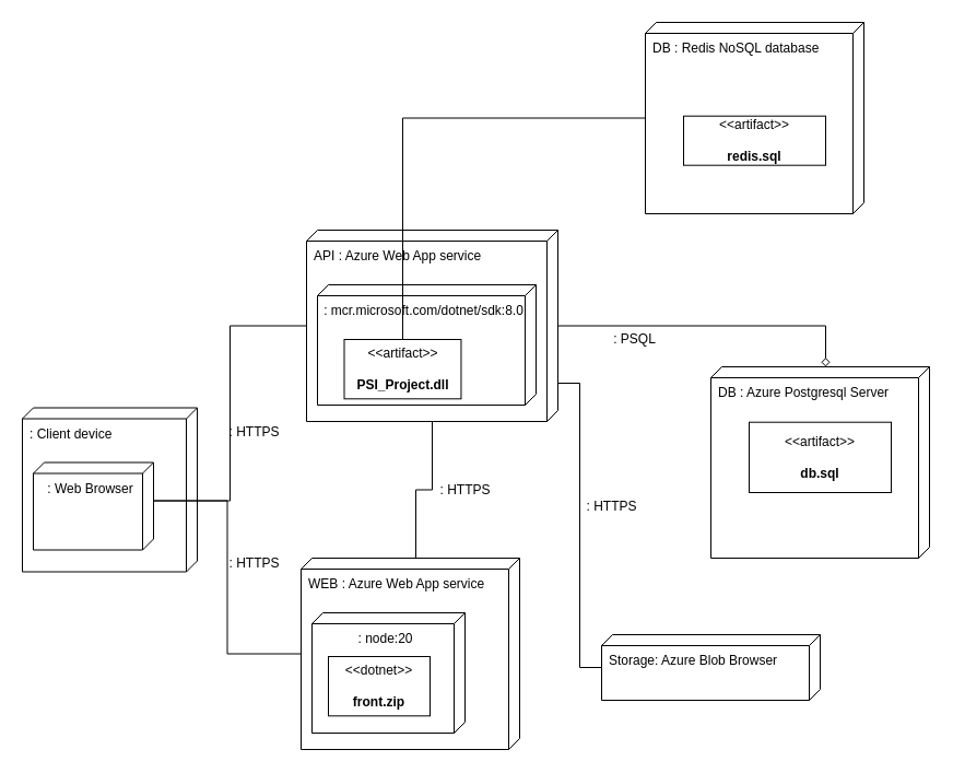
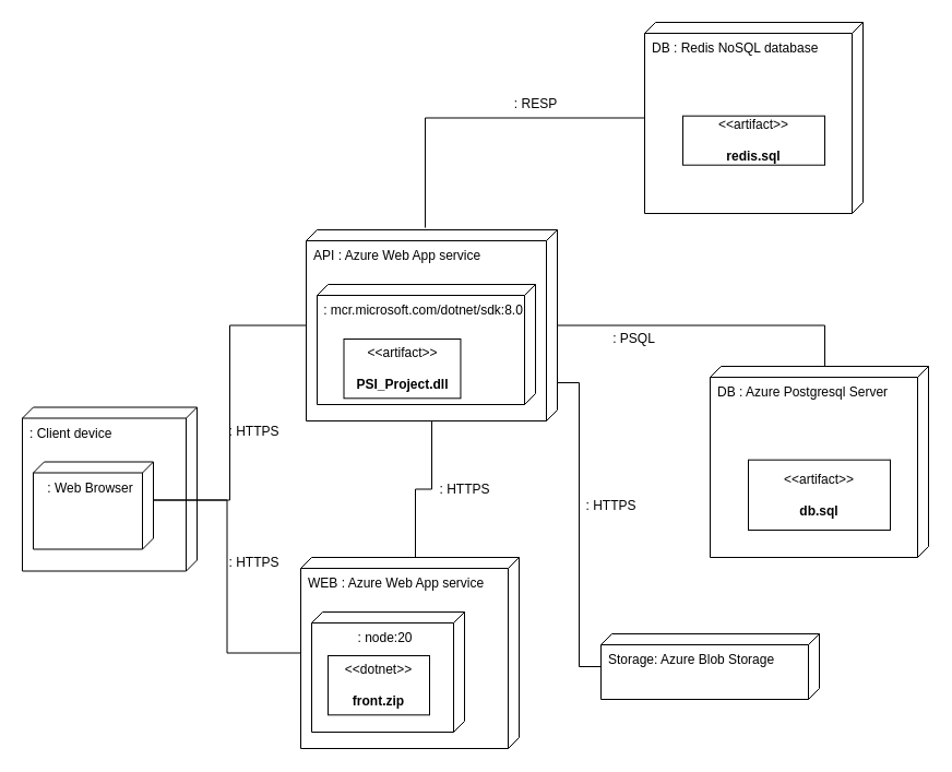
  <mxCell id="0" />
  <mxCell id="1" parent="0" />
  <mxCell id="2" value="API : Azure Web App service" style="verticalAlign=top;align=left;shape=cube;size=10;direction=south;fontStyle=0;html=1;boundedLbl=1;spacingLeft=5;whiteSpace=wrap;" parent="1" vertex="1"><mxGeometry x="280" y="210" width="230" height="175" as="geometry" /></mxCell>
  <mxCell id="3" value=": mcr.microsoft.com/dotnet/sdk:8.0" style="verticalAlign=top;align=center;shape=cube;size=10;direction=south;html=1;boundedLbl=1;spacingLeft=5;whiteSpace=wrap;" parent="2" vertex="1"><mxGeometry width="200" height="110" relative="1" as="geometry"><mxPoint x="10" y="50" as="offset" /></mxGeometry></mxCell>
  <mxCell id="4" value="&amp;lt;&amp;lt;artifact&amp;gt;&amp;gt;&lt;br&gt;&lt;br&gt;&lt;div&gt;&lt;b&gt;PSI_Project.dll&lt;/b&gt;&lt;/div&gt;" style="html=1;align=center;verticalAlign=middle;dashed=0;whiteSpace=wrap;" parent="2" vertex="1"><mxGeometry x="34.5" y="100" width="106.95" height="54.31" as="geometry" /></mxCell>
  <mxCell id="5" value="WEB : Azure Web App service" style="verticalAlign=top;align=left;shape=cube;size=10;direction=south;fontStyle=0;html=1;boundedLbl=1;spacingLeft=5;whiteSpace=wrap;" parent="1" vertex="1"><mxGeometry x="275" y="510" width="200" height="175" as="geometry" /></mxCell>
  <mxCell id="6" value=": node:20" style="verticalAlign=top;align=center;shape=cube;size=10;direction=south;html=1;boundedLbl=1;spacingLeft=5;whiteSpace=wrap;" parent="5" vertex="1"><mxGeometry width="140" height="110" relative="1" as="geometry"><mxPoint x="10" y="50" as="offset" /></mxGeometry></mxCell>
  <mxCell id="7" value="&amp;lt;&amp;lt;dotnet&amp;gt;&amp;gt;&lt;br&gt;&lt;br&gt;&lt;b&gt;front.zip&lt;/b&gt;" style="html=1;align=center;verticalAlign=middle;dashed=0;whiteSpace=wrap;" parent="5" vertex="1"><mxGeometry x="25" y="90" width="93" height="54.31" as="geometry" /></mxCell>
  <mxCell id="8" value="DB : Azure Postgresql Server" style="verticalAlign=top;align=left;shape=cube;size=10;direction=south;fontStyle=0;html=1;boundedLbl=1;spacingLeft=5;whiteSpace=wrap;" parent="1" vertex="1"><mxGeometry x="650" y="335" width="200" height="175" as="geometry" /></mxCell>
- <mxCell id="9" value="&amp;lt;&amp;lt;artifact&amp;gt;&amp;gt;&lt;br&gt;&lt;br&gt;&lt;b&gt;db.sql&lt;/b&gt;" style="html=1;align=center;verticalAlign=middle;dashed=0;whiteSpace=wrap;" parent="8" vertex="1"><mxGeometry x="35" y="50.69" width="130" height="64.31" as="geometry" /></mxCell>
- <mxCell id="10" style="edgeStyle=orthogonalEdgeStyle;rounded=0;orthogonalLoop=1;jettySize=auto;html=1;entryX=0;entryY=0;entryDx=0;entryDy=95;entryPerimeter=0;endArrow=diamond;endFill=0;" parent="1" source="2" target="8" edge="1"><mxGeometry relative="1" as="geometry" /></mxCell>
+ <mxCell id="9" value="&amp;lt;&amp;lt;artifact&amp;gt;&amp;gt;&lt;br&gt;&lt;br&gt;&lt;b&gt;db.sql&lt;/b&gt;" style="html=1;align=center;verticalAlign=middle;dashed=0;whiteSpace=wrap;" parent="8" vertex="1"><mxGeometry x="35" y="85.69" width="130" height="64.31" as="geometry" /></mxCell>
+ <mxCell id="10" style="edgeStyle=orthogonalEdgeStyle;rounded=0;orthogonalLoop=1;jettySize=auto;html=1;entryX=0;entryY=0;entryDx=0;entryDy=95;entryPerimeter=0;endArrow=none;endFill=0;" parent="1" source="2" target="8" edge="1"><mxGeometry relative="1" as="geometry" /></mxCell>
  <mxCell id="11" value=": PSQL" style="text;html=1;align=center;verticalAlign=middle;resizable=0;points=[];autosize=1;strokeColor=none;fillColor=none;" parent="1" vertex="1"><mxGeometry x="550" y="295" width="60" height="30" as="geometry" /></mxCell>
  <mxCell id="12" style="edgeStyle=orthogonalEdgeStyle;rounded=0;orthogonalLoop=1;jettySize=auto;html=1;entryX=0;entryY=0;entryDx=0;entryDy=95;entryPerimeter=0;endArrow=none;endFill=0;" parent="1" source="2" target="5" edge="1"><mxGeometry relative="1" as="geometry" /></mxCell>
  <mxCell id="13" value=": HTTPS" style="text;html=1;align=center;verticalAlign=middle;resizable=0;points=[];autosize=1;strokeColor=none;fillColor=none;" parent="1" vertex="1"><mxGeometry x="390" y="432.5" width="70" height="30" as="geometry" /></mxCell>
  <mxCell id="14" value=": Client device" style="verticalAlign=top;align=left;shape=cube;size=10;direction=south;fontStyle=0;html=1;boundedLbl=1;spacingLeft=5;whiteSpace=wrap;" parent="1" vertex="1"><mxGeometry x="20" y="372.5" width="160" height="150" as="geometry" /></mxCell>
  <mxCell id="15" value=": Web Browser" style="verticalAlign=top;align=center;shape=cube;size=10;direction=south;html=1;boundedLbl=1;spacingLeft=5;whiteSpace=wrap;" parent="14" vertex="1"><mxGeometry width="110" height="80" relative="1" as="geometry"><mxPoint x="10" y="50" as="offset" /></mxGeometry></mxCell>
  <mxCell id="16" value=": HTTPS" style="text;html=1;align=center;verticalAlign=middle;resizable=0;points=[];autosize=1;strokeColor=none;fillColor=none;" parent="1" vertex="1"><mxGeometry x="197" y="500" width="70" height="30" as="geometry" /></mxCell>
  <mxCell id="17" value=": HTTPS" style="text;html=1;align=center;verticalAlign=middle;resizable=0;points=[];autosize=1;strokeColor=none;fillColor=none;" parent="1" vertex="1"><mxGeometry x="197" y="380" width="70" height="30" as="geometry" /></mxCell>
  <mxCell id="18" style="edgeStyle=orthogonalEdgeStyle;rounded=0;orthogonalLoop=1;jettySize=auto;html=1;entryX=0;entryY=0;entryDx=35;entryDy=0;entryPerimeter=0;endArrow=none;endFill=0;" parent="1" source="5" target="15" edge="1"><mxGeometry relative="1" as="geometry" /></mxCell>
  <mxCell id="19" style="edgeStyle=orthogonalEdgeStyle;rounded=0;orthogonalLoop=1;jettySize=auto;html=1;entryX=0;entryY=0;entryDx=35;entryDy=0;entryPerimeter=0;endArrow=none;endFill=0;" parent="1" source="2" target="15" edge="1"><mxGeometry relative="1" as="geometry" /></mxCell>
- <mxCell id="20" value="Storage: Azure Blob Browser" style="verticalAlign=top;align=left;shape=cube;size=10;direction=south;fontStyle=0;html=1;boundedLbl=1;spacingLeft=5;whiteSpace=wrap;" parent="1" vertex="1"><mxGeometry x="550" y="580" width="200" height="60" as="geometry" /></mxCell>
+ <mxCell id="20" value="Storage: Azure Blob Storage" style="verticalAlign=top;align=left;shape=cube;size=10;direction=south;fontStyle=0;html=1;boundedLbl=1;spacingLeft=5;whiteSpace=wrap;" parent="1" vertex="1"><mxGeometry x="550" y="580" width="200" height="60" as="geometry" /></mxCell>
  <mxCell id="21" style="edgeStyle=orthogonalEdgeStyle;rounded=0;orthogonalLoop=1;jettySize=auto;html=1;entryX=0.8;entryY=0;entryDx=0;entryDy=0;entryPerimeter=0;endArrow=none;endFill=0;" parent="1" source="20" target="2" edge="1"><mxGeometry relative="1" as="geometry" /></mxCell>
  <mxCell id="22" value=": HTTPS" style="text;html=1;align=center;verticalAlign=middle;resizable=0;points=[];autosize=1;strokeColor=none;fillColor=none;" parent="1" vertex="1"><mxGeometry x="524" y="448" width="70" height="30" as="geometry" /></mxCell>
  <mxCell id="23" value="DB : Redis NoSQL database" style="verticalAlign=top;align=left;shape=cube;size=10;direction=south;fontStyle=0;html=1;boundedLbl=1;spacingLeft=5;whiteSpace=wrap;" parent="1" vertex="1"><mxGeometry x="590" y="20" width="200" height="175" as="geometry" /></mxCell>
  <mxCell id="24" value="&amp;lt;&amp;lt;artifact&amp;gt;&amp;gt;&lt;br&gt;&lt;br&gt;&lt;b&gt;redis.sql&lt;/b&gt;" style="html=1;align=center;verticalAlign=middle;dashed=0;whiteSpace=wrap;" parent="23" vertex="1"><mxGeometry x="35" y="85.69" width="130" height="45" as="geometry" /></mxCell>
- <mxCell id="25" style="edgeStyle=orthogonalEdgeStyle;rounded=0;orthogonalLoop=1;jettySize=auto;html=1;endArrow=none;endFill=0;" parent="1" source="23" target="4" edge="1"><mxGeometry relative="1" as="geometry" /></mxCell>
+ <mxCell id="25" style="edgeStyle=orthogonalEdgeStyle;rounded=0;orthogonalLoop=1;jettySize=auto;html=1;entryX=-0.011;entryY=0.526;entryDx=0;entryDy=0;entryPerimeter=0;endArrow=none;endFill=0;" parent="1" source="23" target="2" edge="1"><mxGeometry relative="1" as="geometry" /></mxCell>
+ <mxCell id="26" value=": RESP" style="text;html=1;align=center;verticalAlign=middle;resizable=0;points=[];autosize=1;strokeColor=none;fillColor=none;" parent="1" vertex="1"><mxGeometry x="460" y="80" width="60" height="30" as="geometry" /></mxCell>
